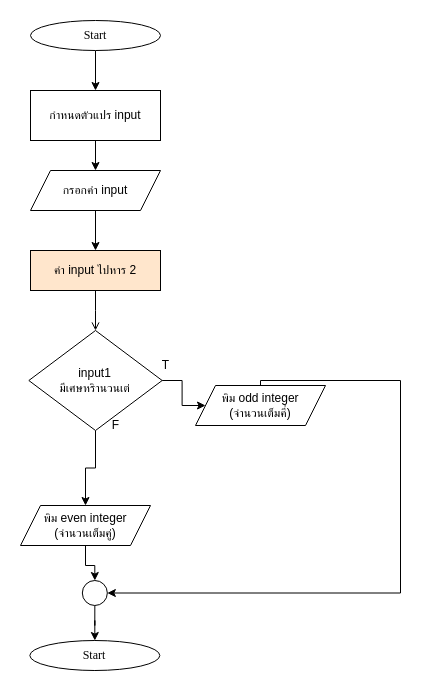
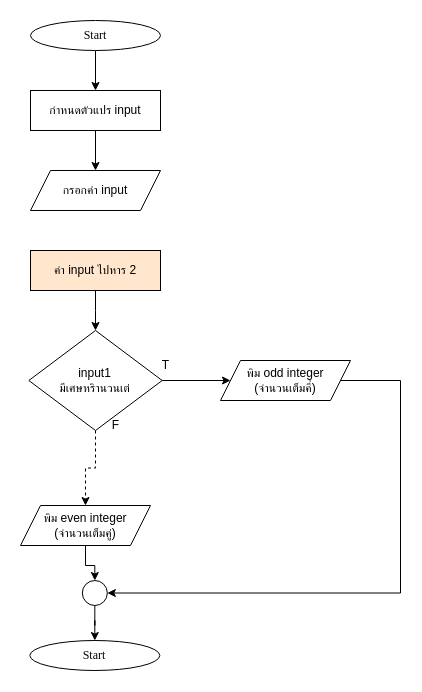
  <mxCell id="0" />
  <mxCell id="1" parent="0" />
  <mxCell id="2" value="" style="edgeStyle=orthogonalEdgeStyle;rounded=0;orthogonalLoop=1;jettySize=auto;html=1;" edge="1" parent="1" source="3" target="5"><mxGeometry relative="1" as="geometry" /></mxCell>
  <mxCell id="3" value="&lt;font data-font-src=&quot;https://fonts.googleapis.com/css?family=Sarabun&quot; face=&quot;Sarabun&quot;&gt;Start&lt;/font&gt;" style="ellipse;whiteSpace=wrap;html=1;" vertex="1" parent="1"><mxGeometry x="30" y="20" width="130" height="30" as="geometry" /></mxCell>
  <mxCell id="4" value="" style="edgeStyle=orthogonalEdgeStyle;rounded=0;orthogonalLoop=1;jettySize=auto;html=1;" edge="1" parent="1" source="5" target="7"><mxGeometry relative="1" as="geometry" /></mxCell>
- <mxCell id="5" value="กำหนดตัวแปร input" style="rounded=0;whiteSpace=wrap;html=1;" vertex="1" parent="1"><mxGeometry x="30" y="90" width="130" height="50" as="geometry" /></mxCell>
- <mxCell id="6" value="" style="edgeStyle=orthogonalEdgeStyle;rounded=0;orthogonalLoop=1;jettySize=auto;html=1;" edge="1" parent="1" source="7" target="12"><mxGeometry relative="1" as="geometry" /></mxCell>
+ <mxCell id="5" value="กำหนดตัวแปร input" style="rounded=0;whiteSpace=wrap;html=1;" vertex="1" parent="1"><mxGeometry x="30" y="90" width="130" height="40" as="geometry" /></mxCell>
  <mxCell id="7" value="กรอกค่า input" style="shape=parallelogram;perimeter=parallelogramPerimeter;whiteSpace=wrap;html=1;fixedSize=1;" vertex="1" parent="1"><mxGeometry x="30" y="170" width="130" height="40" as="geometry" /></mxCell>
  <mxCell id="8" value="" style="edgeStyle=orthogonalEdgeStyle;rounded=0;orthogonalLoop=1;jettySize=auto;html=1;" edge="1" parent="1" source="10" target="14"><mxGeometry relative="1" as="geometry" /></mxCell>
- <mxCell id="9" value="" style="edgeStyle=orthogonalEdgeStyle;rounded=0;orthogonalLoop=1;jettySize=auto;html=1;" edge="1" parent="1" source="10" target="16"><mxGeometry relative="1" as="geometry" /></mxCell>
+ <mxCell id="9" value="" style="edgeStyle=orthogonalEdgeStyle;rounded=0;orthogonalLoop=1;jettySize=auto;html=1;dashed=1;" edge="1" parent="1" source="10" target="16"><mxGeometry relative="1" as="geometry" /></mxCell>
  <mxCell id="10" value="input1&lt;div&gt;มีเศษหริานวนเต่&lt;/div&gt;" style="rhombus;whiteSpace=wrap;html=1;" vertex="1" parent="1"><mxGeometry x="28.33" y="330" width="133.33" height="100" as="geometry" /></mxCell>
- <mxCell id="11" value="" style="edgeStyle=orthogonalEdgeStyle;rounded=0;orthogonalLoop=1;jettySize=auto;html=1;endArrow=open;" edge="1" parent="1" source="12" target="10"><mxGeometry relative="1" as="geometry" /></mxCell>
+ <mxCell id="11" value="" style="edgeStyle=orthogonalEdgeStyle;rounded=0;orthogonalLoop=1;jettySize=auto;html=1;" edge="1" parent="1" source="12" target="10"><mxGeometry relative="1" as="geometry" /></mxCell>
  <mxCell id="12" value="คำ input ไปหาร 2" style="rounded=0;whiteSpace=wrap;html=1;fillColor=#ffe6cc;" vertex="1" parent="1"><mxGeometry x="30" y="250" width="130" height="40" as="geometry" /></mxCell>
  <mxCell id="13" style="edgeStyle=orthogonalEdgeStyle;rounded=0;orthogonalLoop=1;jettySize=auto;html=1;entryX=1;entryY=0.5;entryDx=0;entryDy=0;" edge="1" parent="1" source="14" target="19"><mxGeometry relative="1" as="geometry"><Array as="points"><mxPoint x="400" y="380" /><mxPoint x="400" y="592" /></Array></mxGeometry></mxCell>
- <mxCell id="14" value="พิม odd integer&lt;div&gt;(จํานวนเต็มคี่)&lt;/div&gt;" style="shape=parallelogram;perimeter=parallelogramPerimeter;whiteSpace=wrap;html=1;fixedSize=1;" vertex="1" parent="1"><mxGeometry x="195" y="385" width="130" height="40" as="geometry" /></mxCell>
+ <mxCell id="14" value="พิม odd integer&lt;div&gt;(จํานวนเต็มคี่)&lt;/div&gt;" style="shape=parallelogram;perimeter=parallelogramPerimeter;whiteSpace=wrap;html=1;fixedSize=1;" vertex="1" parent="1"><mxGeometry x="220" y="360" width="130" height="40" as="geometry" /></mxCell>
  <mxCell id="15" value="" style="edgeStyle=orthogonalEdgeStyle;rounded=0;orthogonalLoop=1;jettySize=auto;html=1;" edge="1" parent="1" source="16" target="19"><mxGeometry relative="1" as="geometry" /></mxCell>
  <mxCell id="16" value="&lt;div&gt;พิม even integer&lt;/div&gt;&lt;div&gt;(จํานวนเต็มคู่)&lt;/div&gt;" style="shape=parallelogram;perimeter=parallelogramPerimeter;whiteSpace=wrap;html=1;fixedSize=1;" vertex="1" parent="1"><mxGeometry x="20" y="505" width="130" height="40" as="geometry" /></mxCell>
  <mxCell id="17" value="&lt;font data-font-src=&quot;https://fonts.googleapis.com/css?family=Sarabun&quot; face=&quot;Sarabun&quot;&gt;Start&lt;/font&gt;" style="ellipse;whiteSpace=wrap;html=1;" vertex="1" parent="1"><mxGeometry x="29.33" y="640" width="130" height="30" as="geometry" /></mxCell>
  <mxCell id="18" value="" style="edgeStyle=orthogonalEdgeStyle;rounded=0;orthogonalLoop=1;jettySize=auto;html=1;" edge="1" parent="1" source="19" target="17"><mxGeometry relative="1" as="geometry" /></mxCell>
  <mxCell id="19" value="" style="ellipse;whiteSpace=wrap;html=1;aspect=fixed;" vertex="1" parent="1"><mxGeometry x="81.83" y="580" width="25" height="25" as="geometry" /></mxCell>
  <mxCell id="20" value="T" style="text;html=1;align=center;verticalAlign=middle;resizable=0;points=[];autosize=1;strokeColor=none;fillColor=none;" vertex="1" parent="1"><mxGeometry x="150" y="350" width="30" height="30" as="geometry" /></mxCell>
  <mxCell id="21" value="F" style="text;html=1;align=center;verticalAlign=middle;resizable=0;points=[];autosize=1;strokeColor=none;fillColor=none;" vertex="1" parent="1"><mxGeometry x="100" y="410" width="30" height="30" as="geometry" /></mxCell>
